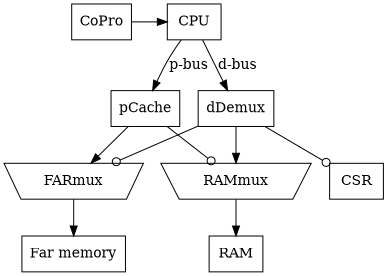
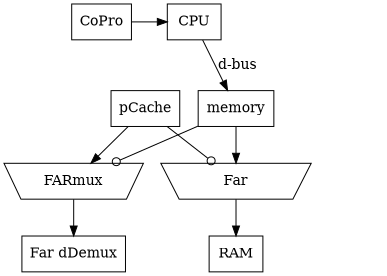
  digraph {
    node [shape=box]
    edge [arrowhead=normal]
    CPU
    CoPro
    pCache
-   dDemux
+   dDemux [label=memory]
    FARmux [distortion=.2 shape=polygon sides=4]
-   RAMmux [distortion=.2 shape=polygon sides=4]
-   CSR
-   "Far memory"
+   RAMmux [distortion=.2 shape=polygon sides=4 label=Far]
+   "Far memory" [label="Far dDemux"]
    RAM
    subgraph sub_1 {
      rank=same
      CPU
      CoPro
    }
-   CPU -> pCache [label="p-bus"]
    CPU -> dDemux [label="d-bus"]
    CoPro -> CPU
    pCache -> FARmux
    pCache -> RAMmux [arrowhead=odot]
    dDemux -> FARmux [arrowhead=odot]
    dDemux -> RAMmux
-   dDemux -> CSR [arrowhead=odot]
    FARmux -> "Far memory"
    RAMmux -> RAM
  }
